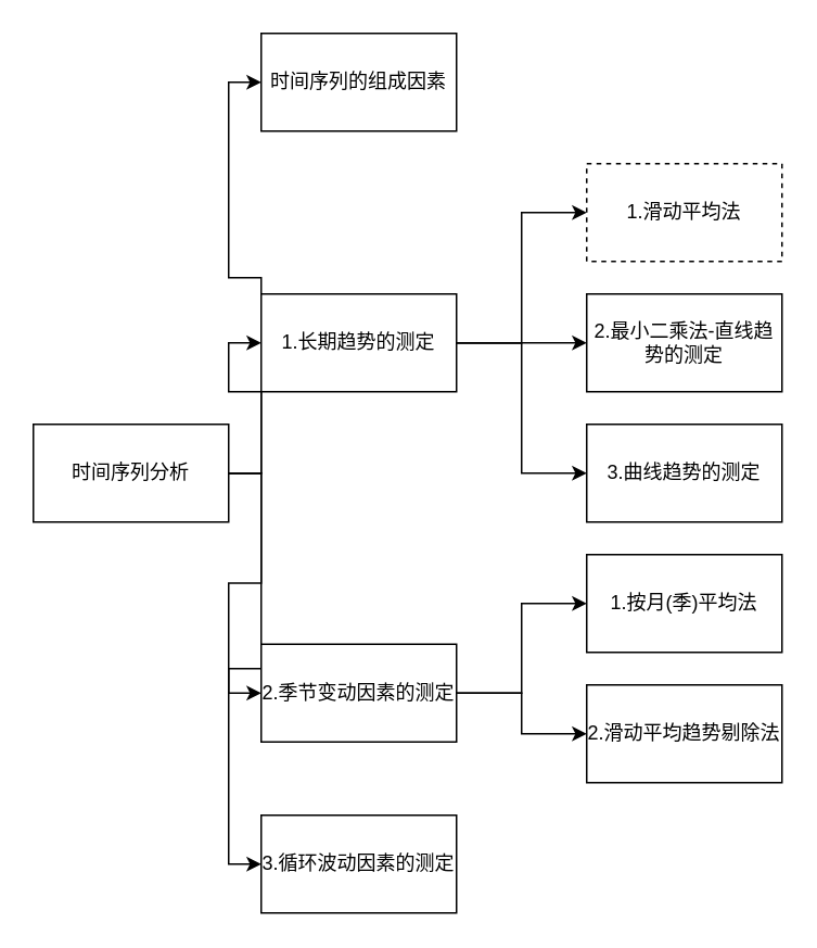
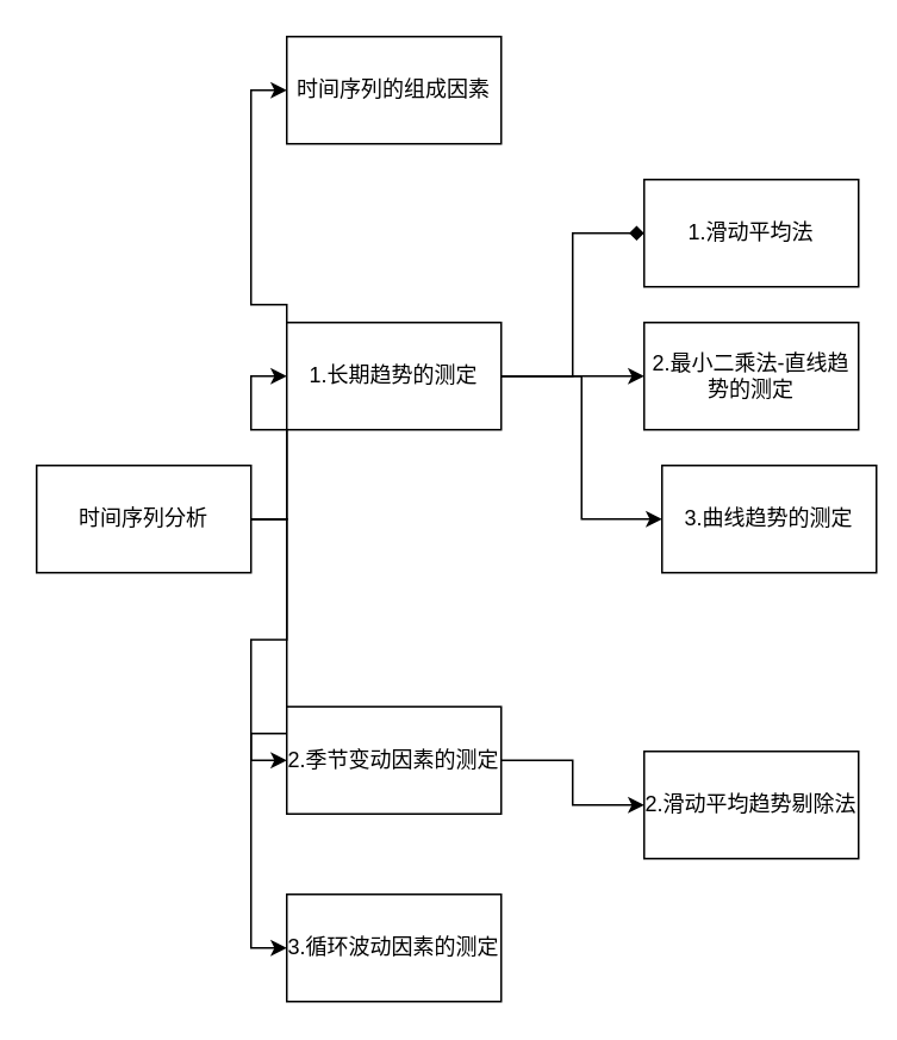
  <mxCell id="0" />
  <mxCell id="1" parent="0" />
  <mxCell id="2" value="" style="edgeStyle=orthogonalEdgeStyle;rounded=0;orthogonalLoop=1;jettySize=auto;html=1;entryX=0;entryY=0.5;entryDx=0;entryDy=0;" parent="1" source="6" target="10" edge="1"><mxGeometry relative="1" as="geometry" /></mxCell>
  <mxCell id="3" style="edgeStyle=orthogonalEdgeStyle;rounded=0;orthogonalLoop=1;jettySize=auto;html=1;entryX=0;entryY=0.5;entryDx=0;entryDy=0;" parent="1" source="6" target="11" edge="1"><mxGeometry relative="1" as="geometry" /></mxCell>
  <mxCell id="4" style="edgeStyle=orthogonalEdgeStyle;rounded=0;orthogonalLoop=1;jettySize=auto;html=1;entryX=0;entryY=0.5;entryDx=0;entryDy=0;" parent="1" source="6" target="14" edge="1"><mxGeometry relative="1" as="geometry" /></mxCell>
  <mxCell id="5" style="edgeStyle=orthogonalEdgeStyle;rounded=0;orthogonalLoop=1;jettySize=auto;html=1;entryX=0;entryY=0.5;entryDx=0;entryDy=0;" parent="1" source="6" target="15" edge="1"><mxGeometry relative="1" as="geometry" /></mxCell>
  <mxCell id="6" value="时间序列分析" style="rounded=0;whiteSpace=wrap;html=1;" parent="1" vertex="1"><mxGeometry x="20" y="260" width="120" height="60" as="geometry" /></mxCell>
- <mxCell id="7" value="" style="edgeStyle=orthogonalEdgeStyle;rounded=0;orthogonalLoop=1;jettySize=auto;html=1;entryX=0;entryY=0.5;entryDx=0;entryDy=0;" parent="1" source="10" target="16" edge="1"><mxGeometry relative="1" as="geometry" /></mxCell>
+ <mxCell id="7" value="" style="edgeStyle=orthogonalEdgeStyle;rounded=0;orthogonalLoop=1;jettySize=auto;html=1;entryX=0;entryY=0.5;entryDx=0;entryDy=0;endArrow=diamond;" parent="1" source="10" target="16" edge="1"><mxGeometry relative="1" as="geometry" /></mxCell>
  <mxCell id="8" style="edgeStyle=orthogonalEdgeStyle;rounded=0;orthogonalLoop=1;jettySize=auto;html=1;entryX=0;entryY=0.5;entryDx=0;entryDy=0;" parent="1" source="10" target="18" edge="1"><mxGeometry relative="1" as="geometry" /></mxCell>
  <mxCell id="9" style="edgeStyle=orthogonalEdgeStyle;rounded=0;orthogonalLoop=1;jettySize=auto;html=1;entryX=0;entryY=0.5;entryDx=0;entryDy=0;" parent="1" source="10" target="17" edge="1"><mxGeometry relative="1" as="geometry" /></mxCell>
  <mxCell id="10" value="1.长期趋势的测定" style="rounded=0;whiteSpace=wrap;html=1;" parent="1" vertex="1"><mxGeometry x="160" y="180" width="120" height="60" as="geometry" /></mxCell>
  <mxCell id="11" value="时间序列的组成因素" style="rounded=0;whiteSpace=wrap;html=1;" parent="1" vertex="1"><mxGeometry x="160" y="20" width="120" height="60" as="geometry" /></mxCell>
- <mxCell id="12" style="edgeStyle=orthogonalEdgeStyle;rounded=0;orthogonalLoop=1;jettySize=auto;html=1;entryX=0;entryY=0.5;entryDx=0;entryDy=0;" parent="1" source="14" target="20" edge="1"><mxGeometry relative="1" as="geometry" /></mxCell>
  <mxCell id="13" style="edgeStyle=orthogonalEdgeStyle;rounded=0;orthogonalLoop=1;jettySize=auto;html=1;entryX=0;entryY=0.5;entryDx=0;entryDy=0;" parent="1" source="14" target="19" edge="1"><mxGeometry relative="1" as="geometry" /></mxCell>
  <mxCell id="14" value="2.季节变动因素的测定" style="rounded=0;whiteSpace=wrap;html=1;" parent="1" vertex="1"><mxGeometry x="160" y="395" width="120" height="60" as="geometry" /></mxCell>
  <mxCell id="15" value="3.循环波动因素的测定" style="rounded=0;whiteSpace=wrap;html=1;" parent="1" vertex="1"><mxGeometry x="160" y="500" width="120" height="60" as="geometry" /></mxCell>
- <mxCell id="16" value="1.滑动平均法" style="rounded=0;whiteSpace=wrap;html=1;dashed=1;" parent="1" vertex="1"><mxGeometry x="360" y="100" width="120" height="60" as="geometry" /></mxCell>
- <mxCell id="17" value="3.曲线趋势的测定" style="rounded=0;whiteSpace=wrap;html=1;" parent="1" vertex="1"><mxGeometry x="360" y="260" width="120" height="60" as="geometry" /></mxCell>
+ <mxCell id="16" value="1.滑动平均法" style="rounded=0;whiteSpace=wrap;html=1;" parent="1" vertex="1"><mxGeometry x="360" y="100" width="120" height="60" as="geometry" /></mxCell>
+ <mxCell id="17" value="3.曲线趋势的测定" style="rounded=0;whiteSpace=wrap;html=1;" parent="1" vertex="1"><mxGeometry x="370" y="260" width="120" height="60" as="geometry" /></mxCell>
  <mxCell id="18" value="2.最小二乘法-直线趋势的测定" style="rounded=0;whiteSpace=wrap;html=1;" parent="1" vertex="1"><mxGeometry x="360" y="180" width="120" height="60" as="geometry" /></mxCell>
  <mxCell id="19" value="2.滑动平均趋势剔除法" style="rounded=0;whiteSpace=wrap;html=1;" parent="1" vertex="1"><mxGeometry x="360" y="420" width="120" height="60" as="geometry" /></mxCell>
- <mxCell id="20" value="1.按月(季)平均法" style="rounded=0;whiteSpace=wrap;html=1;" parent="1" vertex="1"><mxGeometry x="360" y="340" width="120" height="60" as="geometry" /></mxCell>
